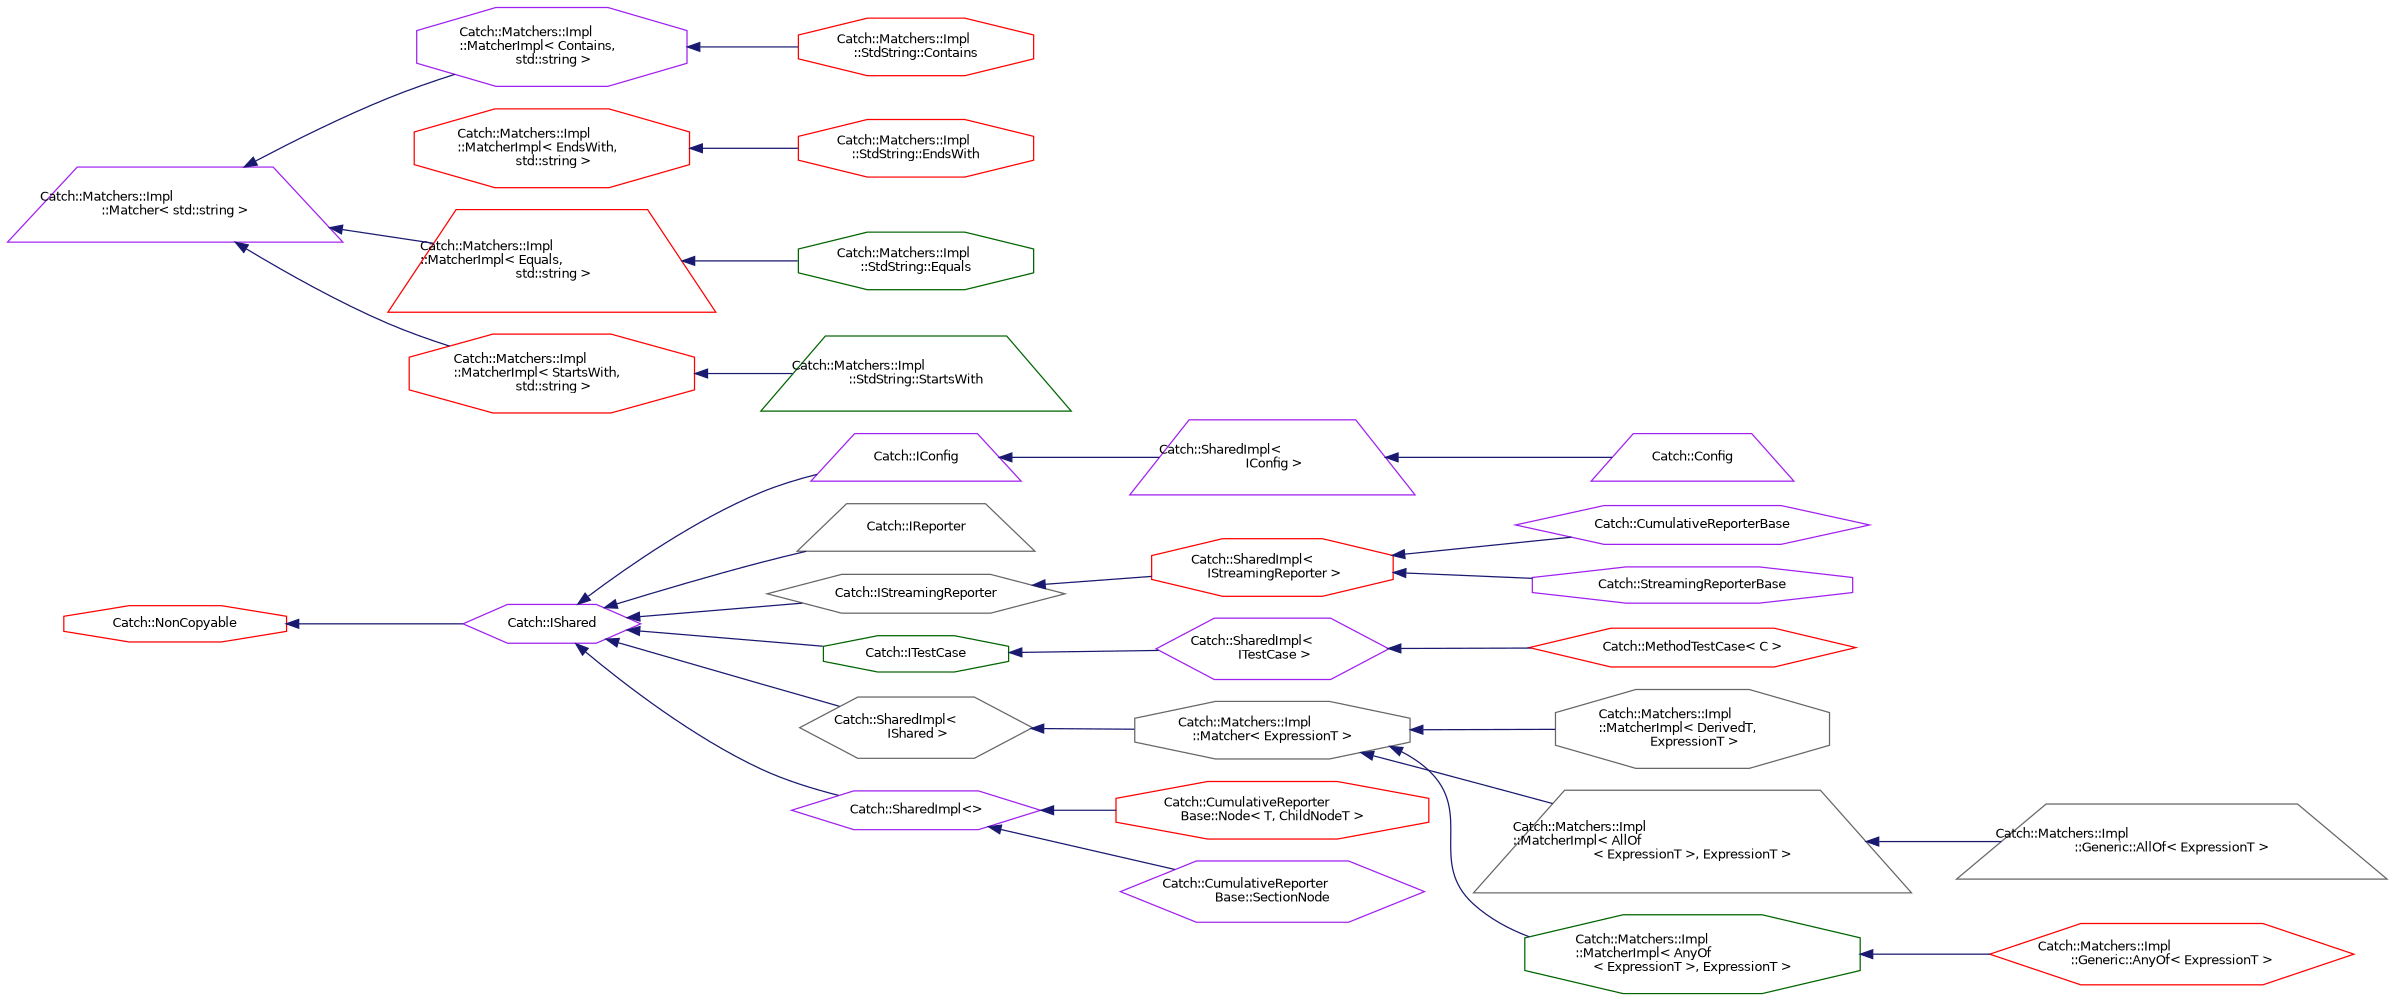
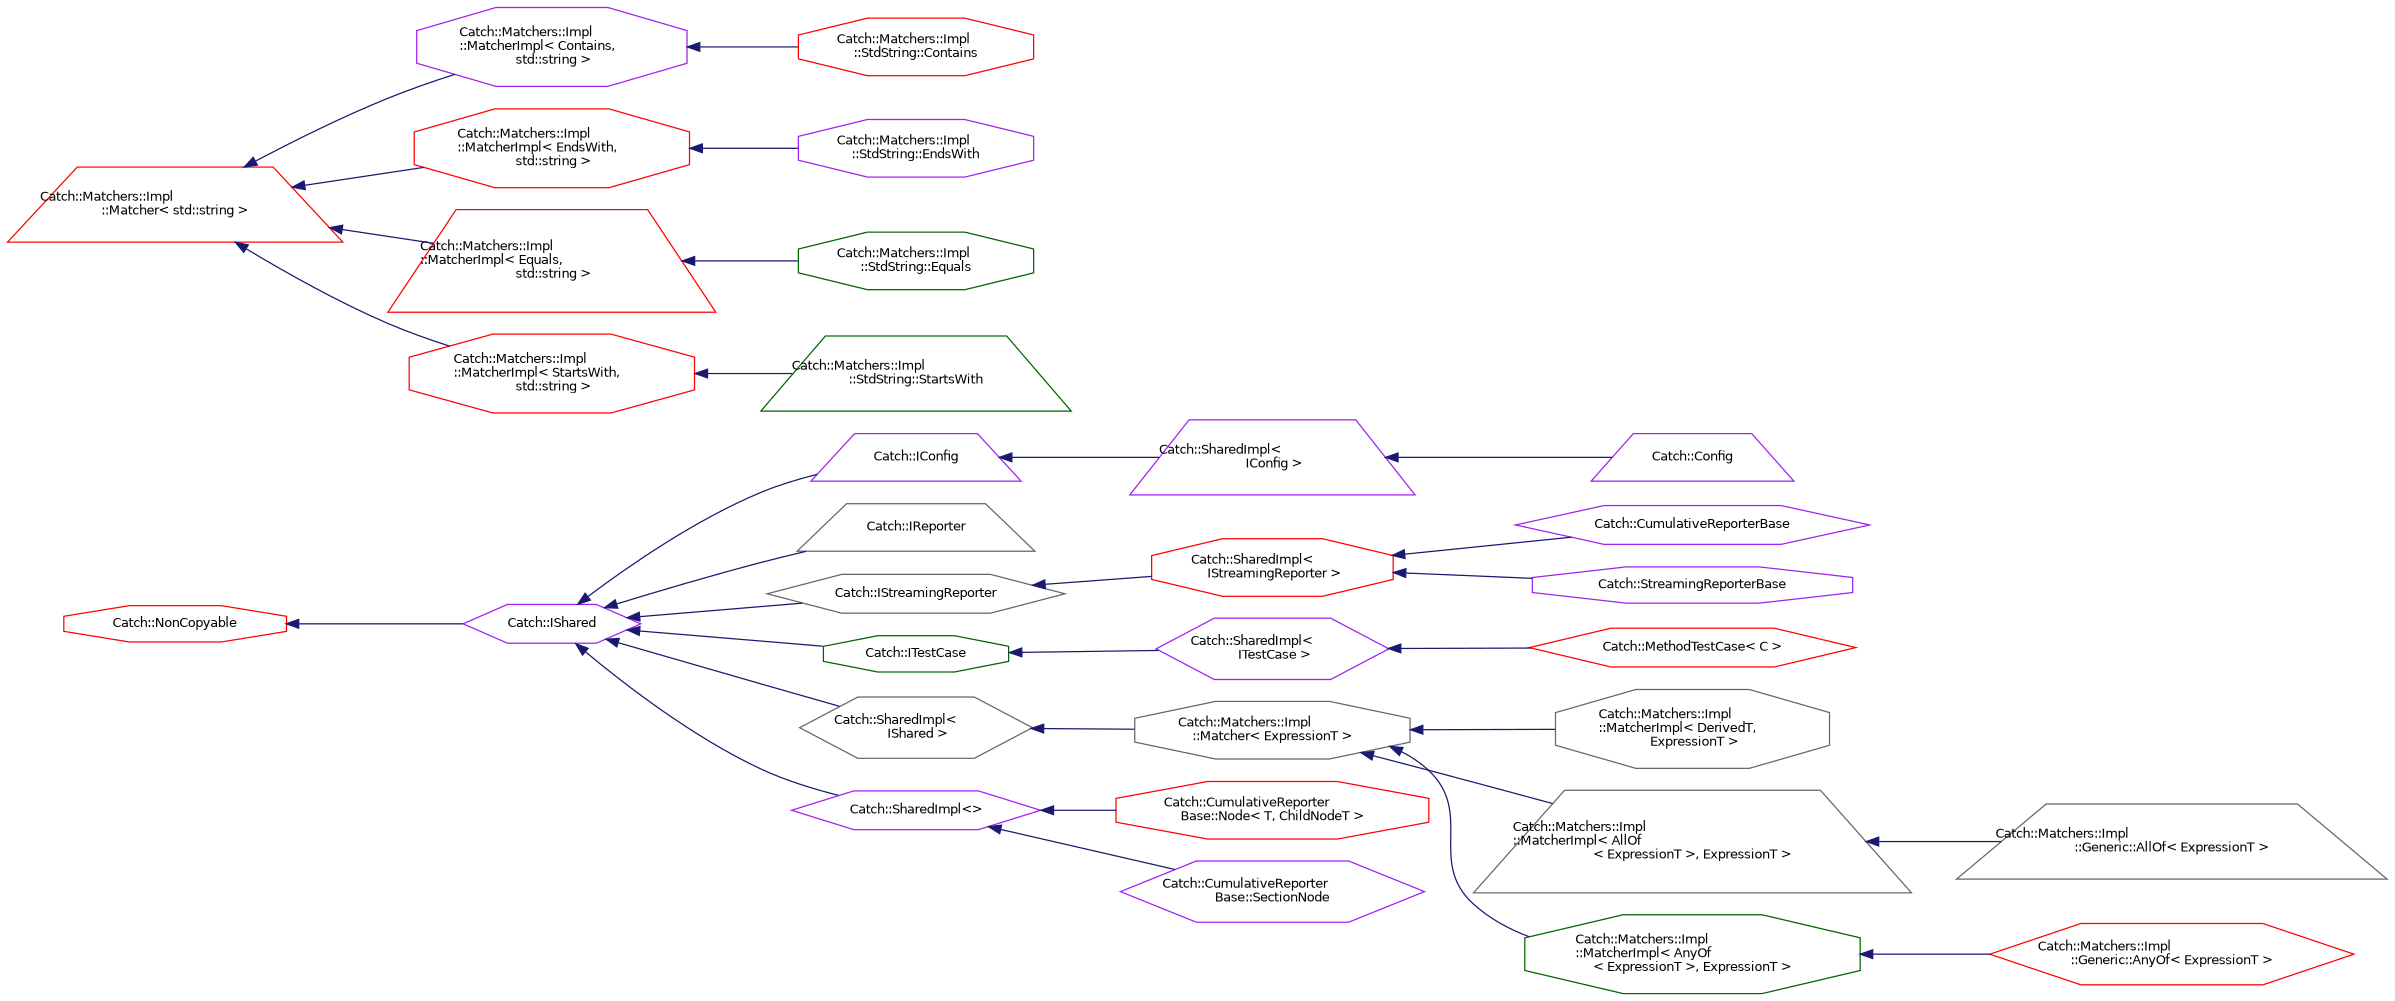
  digraph {
    rankdir=LR
    node [color=red fillcolor=white fontname=Helvetica fontsize=10 shape=octagon style=filled]
    edge [color=midnightblue dir=back fontname=Helvetica fontsize=10 labelfontname=Helvetica labelfontsize=10 style=solid]
    n1 [height=0.2 label="Catch::NonCopyable" width=0.4]
    n2 [color=purple height=0.2 label="Catch::IShared" shape=hexagon width=0.4]
    n3 [color=purple height=0.2 label="Catch::IConfig" shape=trapezium width=0.4]
    n4 [color=gray40 height=0.2 label="Catch::IReporter" shape=trapezium width=0.4]
    n5 [color=gray40 height=0.2 label="Catch::IStreamingReporter" shape=hexagon width=0.4]
    n6 [color=darkgreen height=0.2 label="Catch::ITestCase" width=0.4]
    n7 [color=gray40 height=0.2 label="Catch::SharedImpl\<\l IShared \>" shape=hexagon width=0.4]
    n8 [color=purple height=0.2 label="Catch::SharedImpl\<\>" shape=hexagon width=0.4]
    n9 [color=purple height=0.2 label="Catch::SharedImpl\<\l IConfig \>" shape=trapezium width=0.4]
    n10 [height=0.2 label="Catch::SharedImpl\<\l IStreamingReporter \>" width=0.4]
    n11 [color=purple height=0.2 label="Catch::SharedImpl\<\l ITestCase \>" shape=hexagon width=0.4]
    n12 [color=gray40 height=0.2 label="Catch::Matchers::Impl\l::Matcher\< ExpressionT \>" width=0.4]
    n13 [height=0.2 label="Catch::CumulativeReporter\lBase::Node\< T, ChildNodeT \>" width=0.4]
    n14 [color=purple height=0.2 label="Catch::CumulativeReporter\lBase::SectionNode" shape=hexagon width=0.4]
    n15 [color=purple height=0.2 label="Catch::Config" shape=trapezium width=0.4]
    n16 [color=purple height=0.2 label="Catch::CumulativeReporterBase" shape=hexagon width=0.4]
    n17 [color=purple height=0.2 label="Catch::StreamingReporterBase" width=0.4]
    n18 [height=0.2 label="Catch::MethodTestCase\< C \>" shape=hexagon width=0.4]
    n19 [color=gray40 height=0.2 label="Catch::Matchers::Impl\l::MatcherImpl\< DerivedT,\l ExpressionT \>" width=0.4]
    n20 [color=gray40 height=0.2 label="Catch::Matchers::Impl\l::MatcherImpl\< AllOf\l\< ExpressionT \>, ExpressionT \>" shape=trapezium width=0.4]
    n21 [color=darkgreen height=0.2 label="Catch::Matchers::Impl\l::MatcherImpl\< AnyOf\l\< ExpressionT \>, ExpressionT \>" width=0.4]
-   n22 [color=purple height=0.2 label="Catch::Matchers::Impl\l::Matcher\< std::string \>" shape=trapezium width=0.4]
+   n22 [height=0.2 label="Catch::Matchers::Impl\l::Matcher\< std::string \>" shape=trapezium width=0.4]
    n23 [color=purple height=0.2 label="Catch::Matchers::Impl\l::MatcherImpl\< Contains,\l std::string \>" width=0.4]
    n24 [height=0.2 label="Catch::Matchers::Impl\l::MatcherImpl\< EndsWith,\l std::string \>" width=0.4]
    n25 [height=0.2 label="Catch::Matchers::Impl\l::MatcherImpl\< Equals,\l std::string \>" shape=trapezium width=0.4]
    n26 [height=0.2 label="Catch::Matchers::Impl\l::MatcherImpl\< StartsWith,\l std::string \>" width=0.4]
    n27 [color=gray40 height=0.2 label="Catch::Matchers::Impl\l::Generic::AllOf\< ExpressionT \>" shape=trapezium width=0.4]
    n28 [height=0.2 label="Catch::Matchers::Impl\l::Generic::AnyOf\< ExpressionT \>" shape=hexagon width=0.4]
    n29 [height=0.2 label="Catch::Matchers::Impl\l::StdString::Contains" width=0.4]
-   n30 [height=0.2 label="Catch::Matchers::Impl\l::StdString::EndsWith" width=0.4]
+   n30 [color=purple height=0.2 label="Catch::Matchers::Impl\l::StdString::EndsWith" width=0.4]
    n31 [color=darkgreen height=0.2 label="Catch::Matchers::Impl\l::StdString::Equals" width=0.4]
    n32 [color=darkgreen height=0.2 label="Catch::Matchers::Impl\l::StdString::StartsWith" shape=trapezium width=0.4]
    n1 -> n2
    n2 -> n3
    n2 -> n4
    n2 -> n5
    n2 -> n6
    n2 -> n7
    n2 -> n8
    n3 -> n9
    n5 -> n10
    n6 -> n11
    n7 -> n12
    n8 -> n13
    n8 -> n14
    n9 -> n15
    n10 -> n16
    n10 -> n17
    n11 -> n18
    n12 -> n19
    n12 -> n20
    n12 -> n21
    n20 -> n27
    n21 -> n28
    n22 -> n23
+   n22 -> n24
    n22 -> n25
    n22 -> n26
    n23 -> n29
    n24 -> n30
    n25 -> n31
    n26 -> n32
  }
